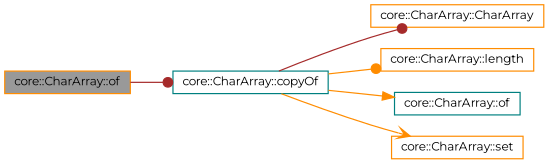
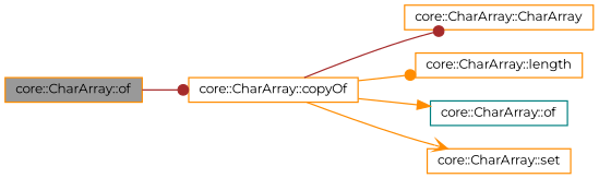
  digraph {
    fontname=Montserrat
    rankdir=LR
    node [color=darkorange fillcolor=white fontname=Montserrat fontsize=10 shape=box style=filled]
    edge [arrowhead=dot color=darkorange fontname=Montserrat fontsize=10 labelfontname=Helvetica labelfontsize=10 style=solid]
    n1 [fillcolor=grey60 fontcolor=black height=0.2 label="core::CharArray::of" width=0.4]
-   n2 [color=teal height=0.2 label="core::CharArray::copyOf" width=0.4]
+   n2 [height=0.2 label="core::CharArray::copyOf" width=0.4]
    n3 [height=0.2 label="core::CharArray::CharArray" width=0.4]
    n4 [height=0.2 label="core::CharArray::length" width=0.4]
    n5 [color=teal height=0.2 label="core::CharArray::of" width=0.4]
    n6 [height=0.2 label="core::CharArray::set" width=0.4]
    n1 -> n2 [color=brown]
    n2 -> n3 [color=brown]
    n2 -> n4
    n2 -> n5 [arrowhead=normal]
    n2 -> n6 [arrowhead=vee]
  }
